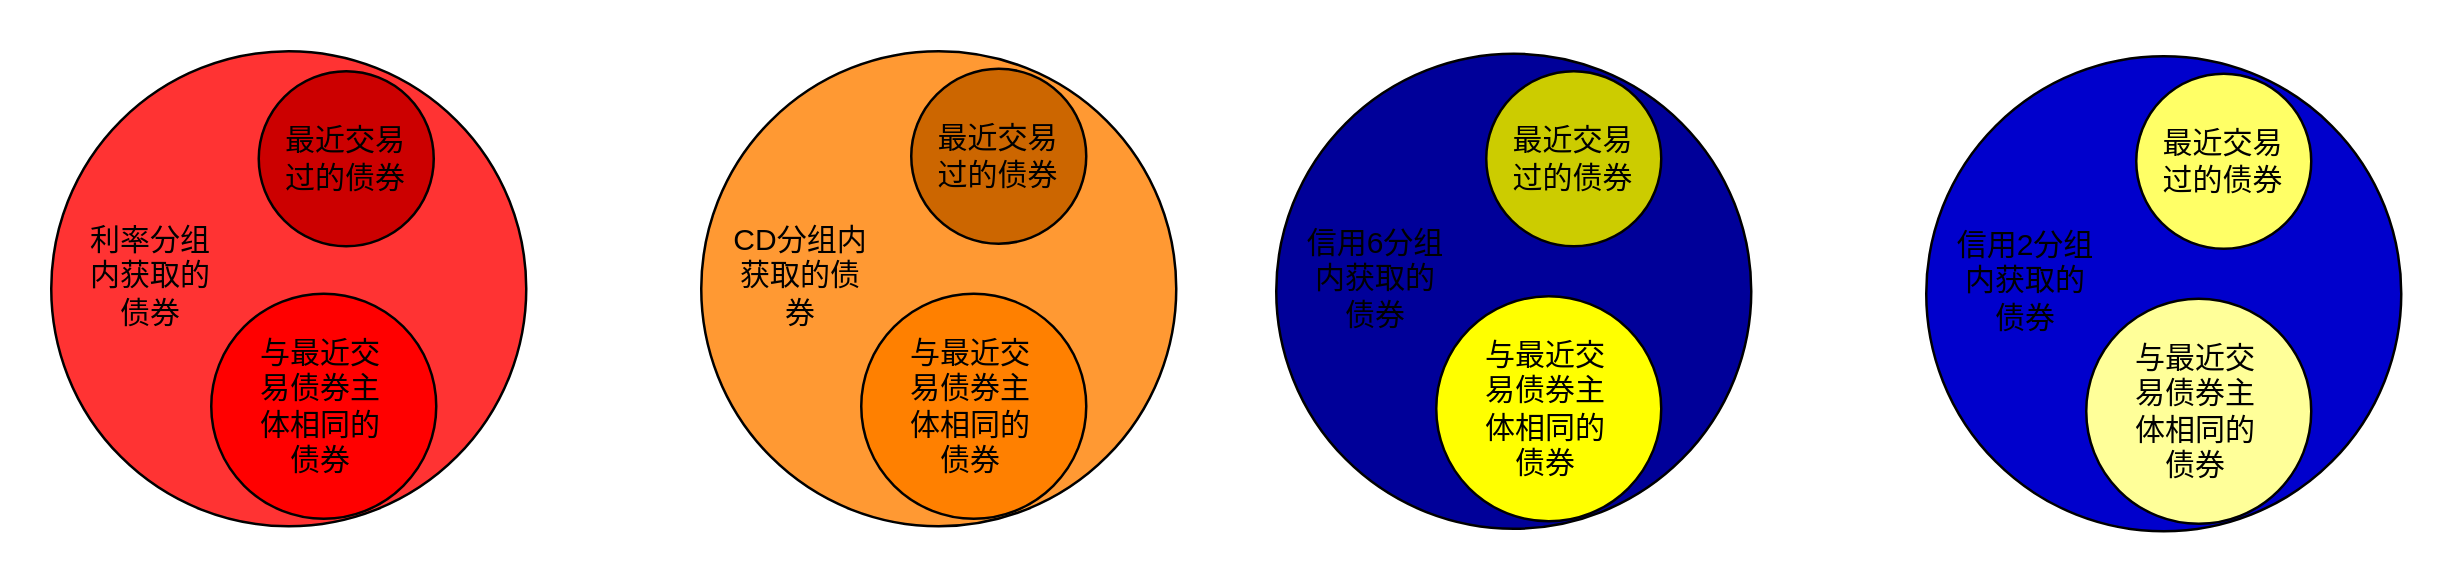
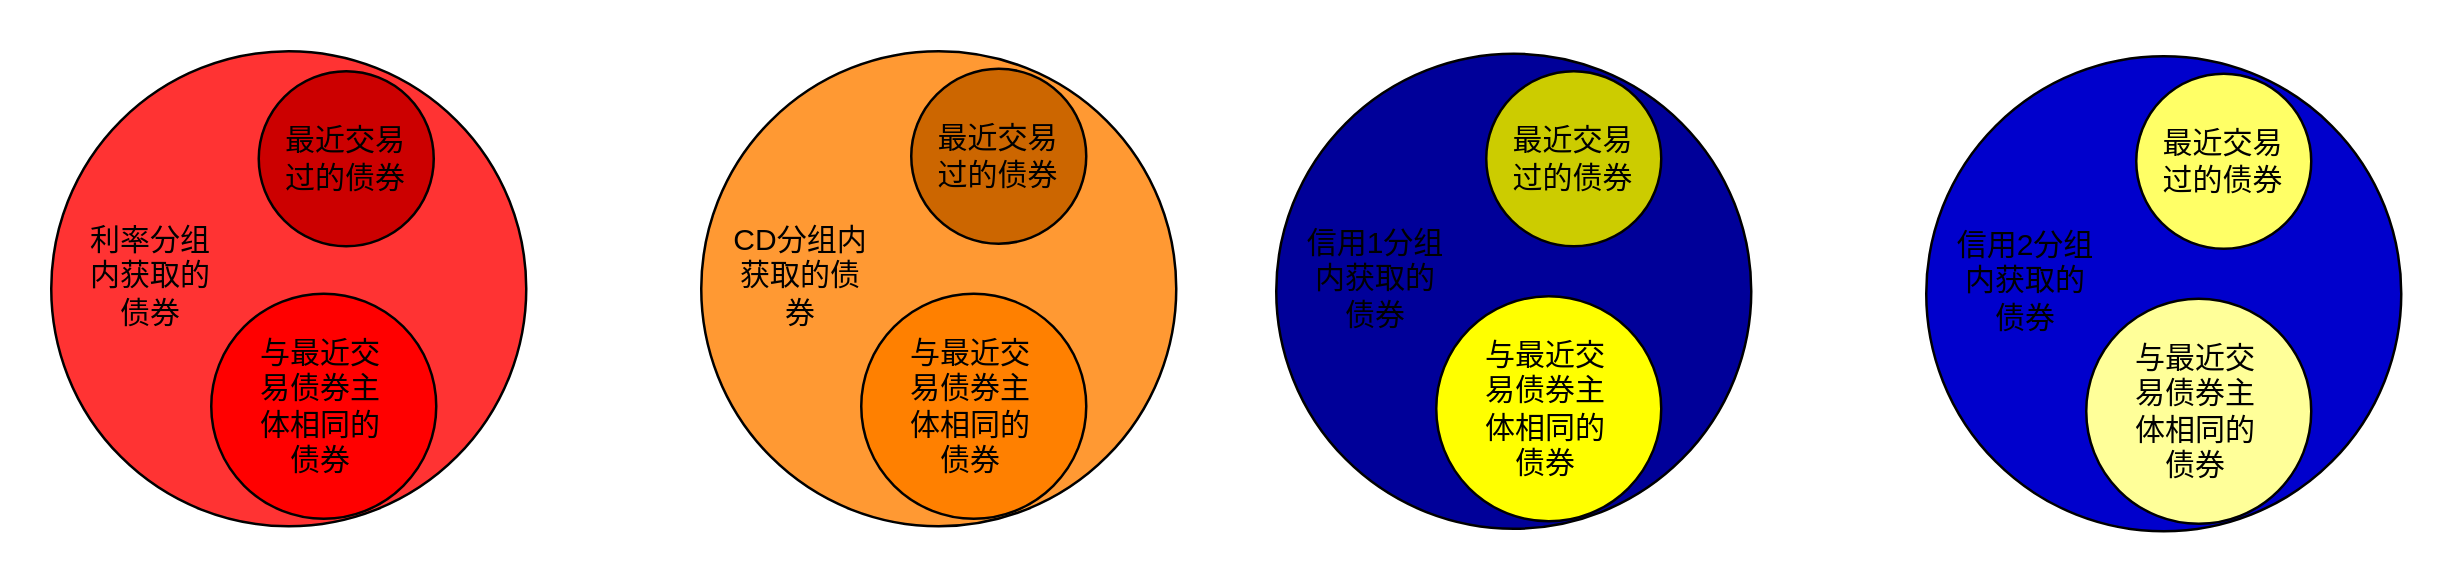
  <mxCell id="0" />
  <mxCell id="1" parent="0" />
  <mxCell id="2" value="" style="ellipse;whiteSpace=wrap;html=1;aspect=fixed;fillColor=#FF3333;" parent="1" vertex="1"><mxGeometry x="20" y="20" width="190" height="190" as="geometry" /></mxCell>
  <mxCell id="3" value="利率分组内获取的债券" style="text;html=1;strokeColor=none;fillColor=none;align=center;verticalAlign=middle;whiteSpace=wrap;rounded=0;" parent="1" vertex="1"><mxGeometry x="30" y="95" width="60" height="30" as="geometry" /></mxCell>
  <mxCell id="4" value="" style="group;fillColor=none;" parent="1" vertex="1" connectable="0"><mxGeometry x="103" y="28" width="70" height="70" as="geometry" /></mxCell>
  <mxCell id="5" value="" style="ellipse;whiteSpace=wrap;html=1;aspect=fixed;fillColor=#CC0000;" parent="4" vertex="1"><mxGeometry width="70" height="70" as="geometry" /></mxCell>
  <mxCell id="6" value="最近交易过的债券" style="text;html=1;strokeColor=none;fillColor=none;align=center;verticalAlign=middle;whiteSpace=wrap;rounded=0;" parent="4" vertex="1"><mxGeometry x="5" y="20" width="60" height="30" as="geometry" /></mxCell>
  <mxCell id="7" value="" style="group" parent="1" vertex="1" connectable="0"><mxGeometry x="84" y="117" width="90" height="90" as="geometry" /></mxCell>
  <mxCell id="8" value="" style="ellipse;whiteSpace=wrap;html=1;aspect=fixed;fillColor=#FF0000;" parent="7" vertex="1"><mxGeometry width="90" height="90" as="geometry" /></mxCell>
  <mxCell id="9" value="与最近交易债券主体相同的债券" style="text;html=1;strokeColor=none;fillColor=none;align=center;verticalAlign=middle;whiteSpace=wrap;rounded=0;" parent="7" vertex="1"><mxGeometry x="14" y="30" width="60" height="30" as="geometry" /></mxCell>
  <mxCell id="10" value="" style="ellipse;whiteSpace=wrap;html=1;aspect=fixed;fillColor=#FF9933;" vertex="1" parent="1"><mxGeometry x="280" y="20" width="190" height="190" as="geometry" /></mxCell>
  <mxCell id="11" value="CD分组内获取的债券" style="text;html=1;strokeColor=none;fillColor=none;align=center;verticalAlign=middle;whiteSpace=wrap;rounded=0;" vertex="1" parent="1"><mxGeometry x="290" y="95" width="60" height="30" as="geometry" /></mxCell>
  <mxCell id="12" value="" style="group" vertex="1" connectable="0" parent="1"><mxGeometry x="364" y="27" width="70" height="70" as="geometry" /></mxCell>
  <mxCell id="13" value="" style="ellipse;whiteSpace=wrap;html=1;aspect=fixed;fillColor=#CC6600;" vertex="1" parent="12"><mxGeometry width="70" height="70" as="geometry" /></mxCell>
  <mxCell id="14" value="最近交易过的债券" style="text;html=1;strokeColor=none;fillColor=none;align=center;verticalAlign=middle;whiteSpace=wrap;rounded=0;" vertex="1" parent="12"><mxGeometry x="5" y="20" width="60" height="30" as="geometry" /></mxCell>
  <mxCell id="15" value="" style="group" vertex="1" connectable="0" parent="1"><mxGeometry x="344" y="117" width="90" height="90" as="geometry" /></mxCell>
  <mxCell id="16" value="" style="ellipse;whiteSpace=wrap;html=1;aspect=fixed;fillColor=#FF8000;" vertex="1" parent="15"><mxGeometry width="90" height="90" as="geometry" /></mxCell>
  <mxCell id="17" value="与最近交易债券主体相同的债券" style="text;html=1;strokeColor=none;fillColor=none;align=center;verticalAlign=middle;whiteSpace=wrap;rounded=0;" vertex="1" parent="15"><mxGeometry x="14" y="30" width="60" height="30" as="geometry" /></mxCell>
  <mxCell id="18" value="" style="ellipse;whiteSpace=wrap;html=1;aspect=fixed;fillColor=#000099;" vertex="1" parent="1"><mxGeometry x="510" y="21" width="190" height="190" as="geometry" /></mxCell>
- <mxCell id="19" value="信用6分组内获取的债券" style="text;html=1;strokeColor=none;fillColor=none;align=center;verticalAlign=middle;whiteSpace=wrap;rounded=0;" vertex="1" parent="1"><mxGeometry x="520" y="96" width="60" height="30" as="geometry" /></mxCell>
+ <mxCell id="19" value="信用1分组内获取的债券" style="text;html=1;strokeColor=none;fillColor=none;align=center;verticalAlign=middle;whiteSpace=wrap;rounded=0;" vertex="1" parent="1"><mxGeometry x="520" y="96" width="60" height="30" as="geometry" /></mxCell>
  <mxCell id="20" value="" style="group" vertex="1" connectable="0" parent="1"><mxGeometry x="594" y="28" width="70" height="70" as="geometry" /></mxCell>
  <mxCell id="21" value="" style="ellipse;whiteSpace=wrap;html=1;aspect=fixed;fillColor=#CCCC00;" vertex="1" parent="20"><mxGeometry width="70" height="70" as="geometry" /></mxCell>
  <mxCell id="22" value="最近交易过的债券" style="text;html=1;strokeColor=none;fillColor=none;align=center;verticalAlign=middle;whiteSpace=wrap;rounded=0;" vertex="1" parent="20"><mxGeometry x="5" y="20" width="60" height="30" as="geometry" /></mxCell>
  <mxCell id="23" value="" style="group" vertex="1" connectable="0" parent="1"><mxGeometry x="574" y="118" width="90" height="90" as="geometry" /></mxCell>
  <mxCell id="24" value="" style="ellipse;whiteSpace=wrap;html=1;aspect=fixed;fillColor=#FFFF00;" vertex="1" parent="23"><mxGeometry width="90" height="90" as="geometry" /></mxCell>
  <mxCell id="25" value="与最近交易债券主体相同的债券" style="text;html=1;strokeColor=none;fillColor=none;align=center;verticalAlign=middle;whiteSpace=wrap;rounded=0;" vertex="1" parent="23"><mxGeometry x="14" y="30" width="60" height="30" as="geometry" /></mxCell>
  <mxCell id="26" value="" style="ellipse;whiteSpace=wrap;html=1;aspect=fixed;fillColor=#0000CC;" vertex="1" parent="1"><mxGeometry x="770" y="22" width="190" height="190" as="geometry" /></mxCell>
  <mxCell id="27" value="信用2分组内获取的债券" style="text;html=1;strokeColor=none;fillColor=none;align=center;verticalAlign=middle;whiteSpace=wrap;rounded=0;" vertex="1" parent="1"><mxGeometry x="780" y="97" width="60" height="30" as="geometry" /></mxCell>
  <mxCell id="28" value="" style="group" vertex="1" connectable="0" parent="1"><mxGeometry x="854" y="29" width="70" height="70" as="geometry" /></mxCell>
  <mxCell id="29" value="" style="ellipse;whiteSpace=wrap;html=1;aspect=fixed;fillColor=#FFFF66;" vertex="1" parent="28"><mxGeometry width="70" height="70" as="geometry" /></mxCell>
  <mxCell id="30" value="最近交易过的债券" style="text;html=1;strokeColor=none;fillColor=none;align=center;verticalAlign=middle;whiteSpace=wrap;rounded=0;" vertex="1" parent="28"><mxGeometry x="5" y="20" width="60" height="30" as="geometry" /></mxCell>
  <mxCell id="31" value="" style="group" vertex="1" connectable="0" parent="1"><mxGeometry x="834" y="119" width="90" height="90" as="geometry" /></mxCell>
  <mxCell id="32" value="" style="ellipse;whiteSpace=wrap;html=1;aspect=fixed;fillColor=#FFFF99;" vertex="1" parent="31"><mxGeometry width="90" height="90" as="geometry" /></mxCell>
  <mxCell id="33" value="与最近交易债券主体相同的债券" style="text;html=1;strokeColor=none;fillColor=none;align=center;verticalAlign=middle;whiteSpace=wrap;rounded=0;" vertex="1" parent="31"><mxGeometry x="14" y="30" width="60" height="30" as="geometry" /></mxCell>
